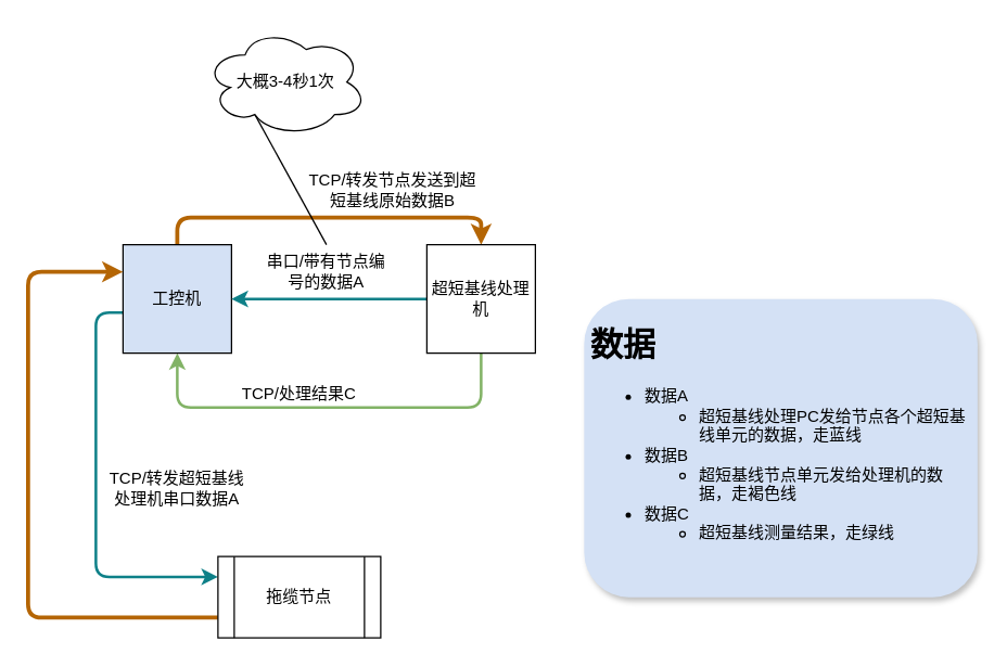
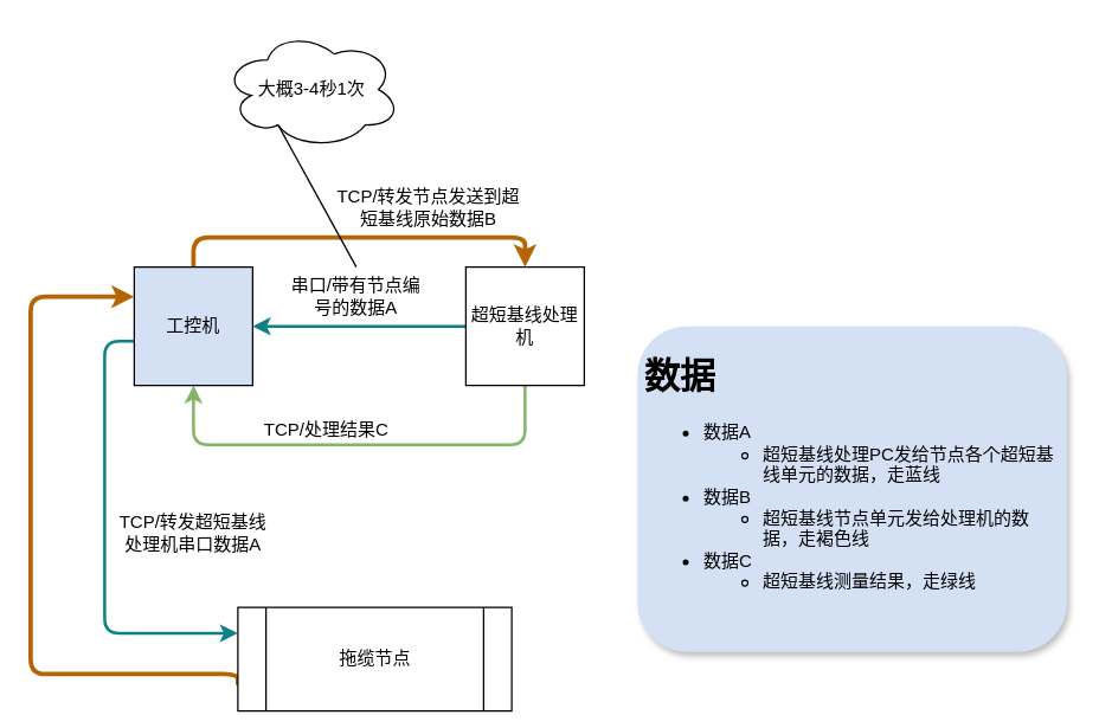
  <mxCell id="0" />
  <mxCell id="1" parent="0" />
  <mxCell id="2" style="edgeStyle=orthogonalEdgeStyle;rounded=1;orthogonalLoop=1;jettySize=auto;html=1;entryX=0.5;entryY=1;entryDx=0;entryDy=0;endArrow=none;endFill=0;exitX=0.5;exitY=1;exitDx=0;exitDy=0;startArrow=classic;startFill=1;gradientColor=#97d077;fillColor=#d5e8d4;strokeColor=#82b366;strokeWidth=2;" edge="1" parent="1" source="5" target="7"><mxGeometry relative="1" as="geometry"><mxPoint x="220" y="390" as="sourcePoint" /><Array as="points"><mxPoint x="130" y="300" /><mxPoint x="354" y="300" /></Array></mxGeometry></mxCell>
  <mxCell id="3" style="edgeStyle=orthogonalEdgeStyle;rounded=1;orthogonalLoop=1;jettySize=auto;html=1;entryX=0;entryY=0.25;entryDx=0;entryDy=0;startArrow=none;startFill=0;endArrow=classic;endFill=1;exitX=0;exitY=0.625;exitDx=0;exitDy=0;exitPerimeter=0;fillColor=#b0e3e6;strokeColor=#0e8088;strokeWidth=2;" edge="1" parent="1" source="5" target="13"><mxGeometry relative="1" as="geometry" /></mxCell>
  <mxCell id="4" style="edgeStyle=orthogonalEdgeStyle;rounded=1;orthogonalLoop=1;jettySize=auto;html=1;exitX=0.5;exitY=0;exitDx=0;exitDy=0;entryX=0.5;entryY=0;entryDx=0;entryDy=0;startArrow=none;startFill=0;endArrow=classic;endFill=1;fillColor=#fad7ac;strokeColor=#b46504;strokeWidth=3;" edge="1" parent="1" source="5" target="7"><mxGeometry relative="1" as="geometry" /></mxCell>
  <mxCell id="5" value="工控机" style="whiteSpace=wrap;html=1;aspect=fixed;fillColor=#d4e1f5;" vertex="1" parent="1"><mxGeometry x="90" y="180" width="80" height="80" as="geometry" /></mxCell>
  <mxCell id="6" style="edgeStyle=orthogonalEdgeStyle;rounded=0;orthogonalLoop=1;jettySize=auto;html=1;entryX=1;entryY=0.5;entryDx=0;entryDy=0;fillColor=#b0e3e6;strokeColor=#0e8088;strokeWidth=2;" edge="1" parent="1" source="7" target="5"><mxGeometry relative="1" as="geometry" /></mxCell>
  <mxCell id="7" value="超短基线处理机" style="whiteSpace=wrap;html=1;aspect=fixed;" vertex="1" parent="1"><mxGeometry x="314" y="180" width="80" height="80" as="geometry" /></mxCell>
  <mxCell id="8" style="rounded=1;orthogonalLoop=1;jettySize=auto;html=1;entryX=0.31;entryY=0.8;entryDx=0;entryDy=0;entryPerimeter=0;endArrow=none;endFill=0;" edge="1" parent="1" target="10"><mxGeometry relative="1" as="geometry"><mxPoint x="240" y="180" as="sourcePoint" /></mxGeometry></mxCell>
  <mxCell id="9" value="串口/带有节点编号的数据A" style="text;html=1;strokeColor=none;fillColor=none;align=center;verticalAlign=middle;whiteSpace=wrap;rounded=0;" vertex="1" parent="1"><mxGeometry x="190" y="190" width="100" height="20" as="geometry" /></mxCell>
  <mxCell id="10" value="大概3-4秒1次" style="ellipse;shape=cloud;whiteSpace=wrap;html=1;" vertex="1" parent="1"><mxGeometry x="150" width="120" height="80" as="geometry" y="20" /></mxCell>
  <mxCell id="11" value="TCP/处理结果C" style="text;html=1;strokeColor=none;fillColor=none;align=center;verticalAlign=middle;whiteSpace=wrap;rounded=0;" vertex="1" parent="1"><mxGeometry x="170" y="280" width="100" height="20" as="geometry" /></mxCell>
  <mxCell id="12" style="edgeStyle=orthogonalEdgeStyle;rounded=1;orthogonalLoop=1;jettySize=auto;html=1;exitX=0;exitY=0.75;exitDx=0;exitDy=0;entryX=0;entryY=0.25;entryDx=0;entryDy=0;startArrow=none;startFill=0;endArrow=classic;endFill=1;fillColor=#fad7ac;strokeColor=#b46504;strokeWidth=3;" edge="1" parent="1" source="13" target="5"><mxGeometry relative="1" as="geometry"><Array as="points"><mxPoint x="20" y="455" /><mxPoint x="20" y="200" /></Array></mxGeometry></mxCell>
- <mxCell id="13" value="拖缆节点" style="shape=process;whiteSpace=wrap;html=1;backgroundOutline=1;" vertex="1" parent="1"><mxGeometry x="160" y="410" width="120" height="60" as="geometry" /></mxCell>
+ <mxCell id="13" value="拖缆节点" style="shape=process;whiteSpace=wrap;html=1;backgroundOutline=1;" vertex="1" parent="1"><mxGeometry x="160" y="410" width="185" height="70" as="geometry" /></mxCell>
  <mxCell id="14" value="TCP/转发超短基线处理机串口数据A" style="text;html=1;strokeColor=none;fillColor=none;align=center;verticalAlign=middle;whiteSpace=wrap;rounded=0;" vertex="1" parent="1"><mxGeometry x="75" y="350" width="110" height="20" as="geometry" /></mxCell>
  <mxCell id="15" value="TCP/转发节点发送到超短基线原始数据B" style="text;html=1;strokeColor=none;fillColor=none;align=center;verticalAlign=middle;whiteSpace=wrap;rounded=0;" vertex="1" parent="1"><mxGeometry x="224" y="130" width="130" height="20" as="geometry" /></mxCell>
  <mxCell id="16" value="&lt;br&gt;&lt;h1&gt;数据&lt;/h1&gt;&lt;div&gt;&lt;ul&gt;&lt;li&gt;数据A&lt;/li&gt;&lt;ul&gt;&lt;li&gt;超短基线处理PC发给节点各个超短基线单元的数据，走蓝线&lt;br&gt;&lt;/li&gt;&lt;/ul&gt;&lt;li&gt;数据B&lt;/li&gt;&lt;ul&gt;&lt;li&gt;超短基线节点单元发给处理机的数据，走褐色线&lt;br&gt;&lt;/li&gt;&lt;/ul&gt;&lt;li&gt;数据C&lt;/li&gt;&lt;ul&gt;&lt;li&gt;超短基线测量结果，走绿线&lt;br&gt;&lt;/li&gt;&lt;/ul&gt;&lt;/ul&gt;&lt;/div&gt;" style="text;html=1;strokeColor=none;spacing=5;spacingTop=-20;whiteSpace=wrap;overflow=hidden;rounded=1;shadow=1;fillColor=#D4E1F5;glass=0;sketch=0;" vertex="1" parent="1"><mxGeometry x="430" y="220" width="290" height="220" as="geometry" /></mxCell>
